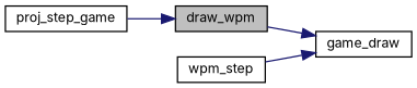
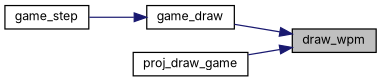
  digraph {
    fontname=Inter
    rankdir=RL
    node [color=black fillcolor=white fontname=Inter fontsize=10 shape=record style=filled]
    edge [color=midnightblue dir=back fontname=Inter fontsize=10 labelfontname=Helvetica labelfontsize=10 style=solid]
    n1 [fillcolor=grey75 fontcolor=black height=0.2 label=draw_wpm width=0.4]
    n2 [height=0.2 label=game_draw width=0.4]
-   n3 [height=0.2 label=proj_step_game width=0.4]
-   n4 [height=0.2 label=wpm_step width=0.4]
-   n2 -> n1
+   n3 [height=0.2 label=proj_draw_game width=0.4]
+   n4 [height=0.2 label=game_step width=0.4]
+   n1 -> n2
    n1 -> n3
    n2 -> n4
  }
